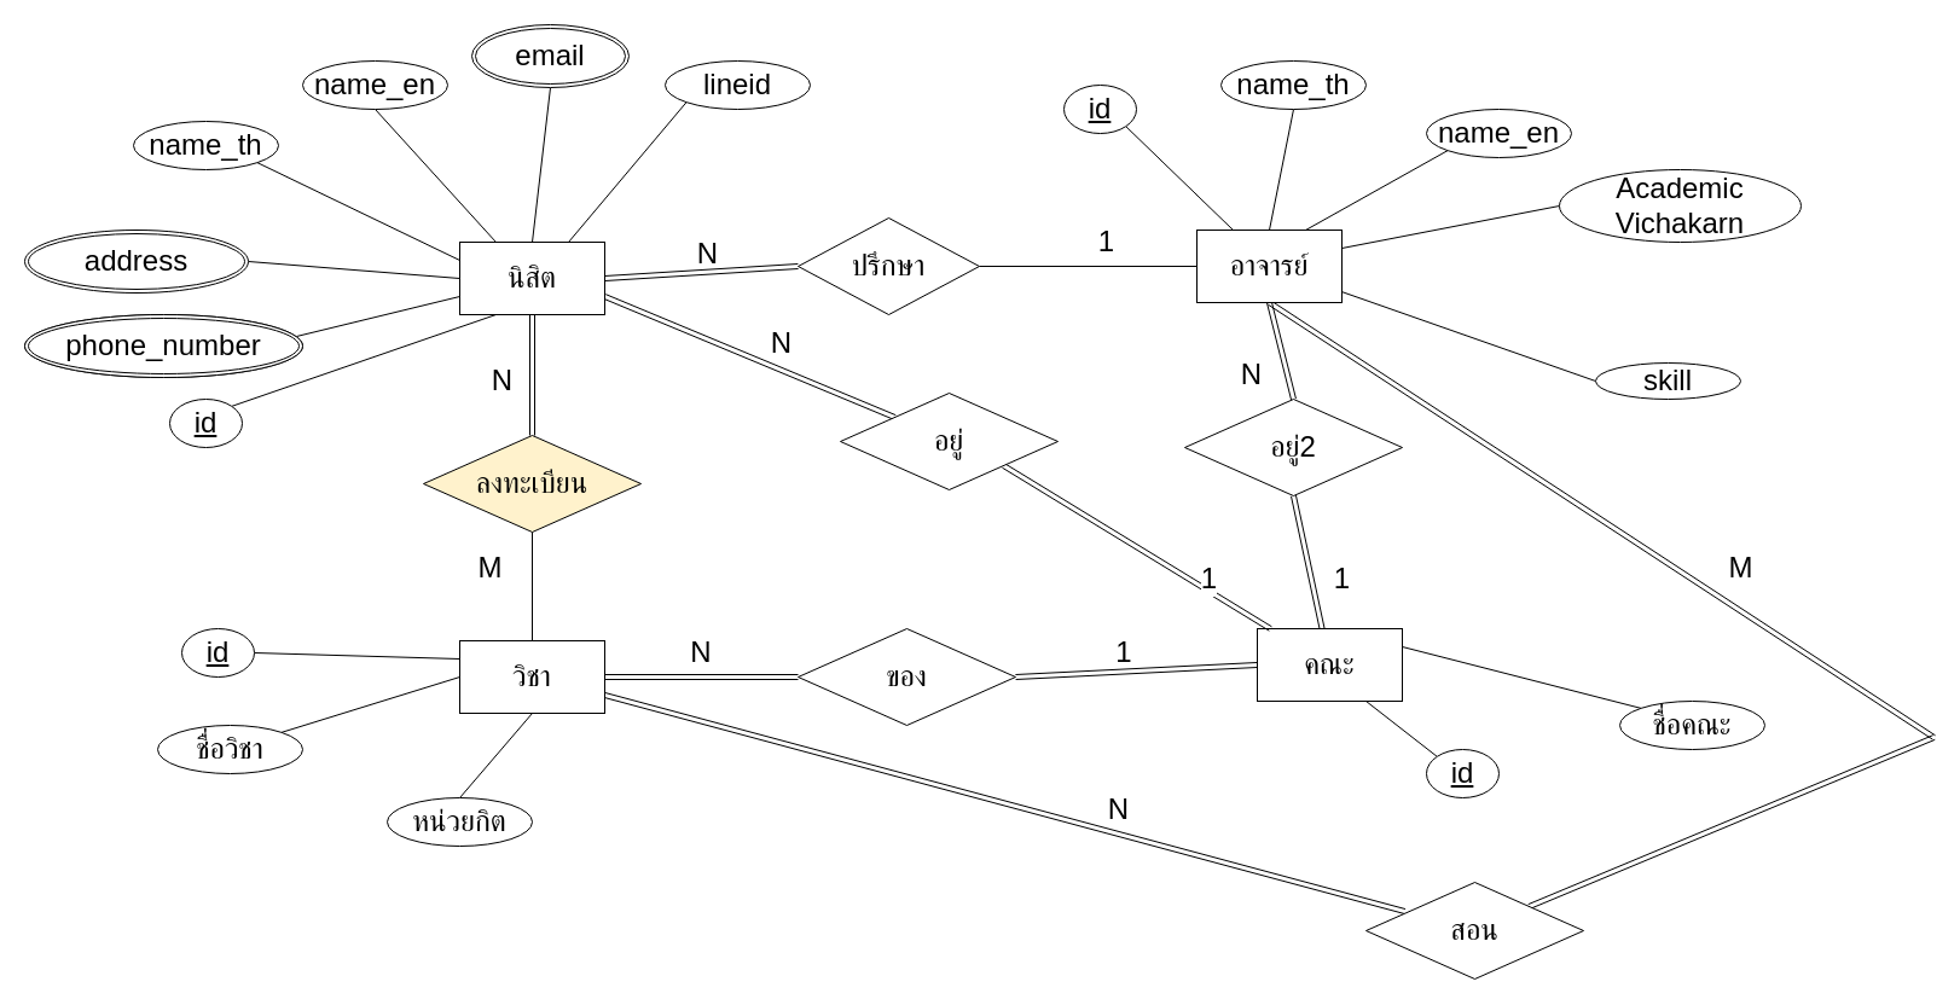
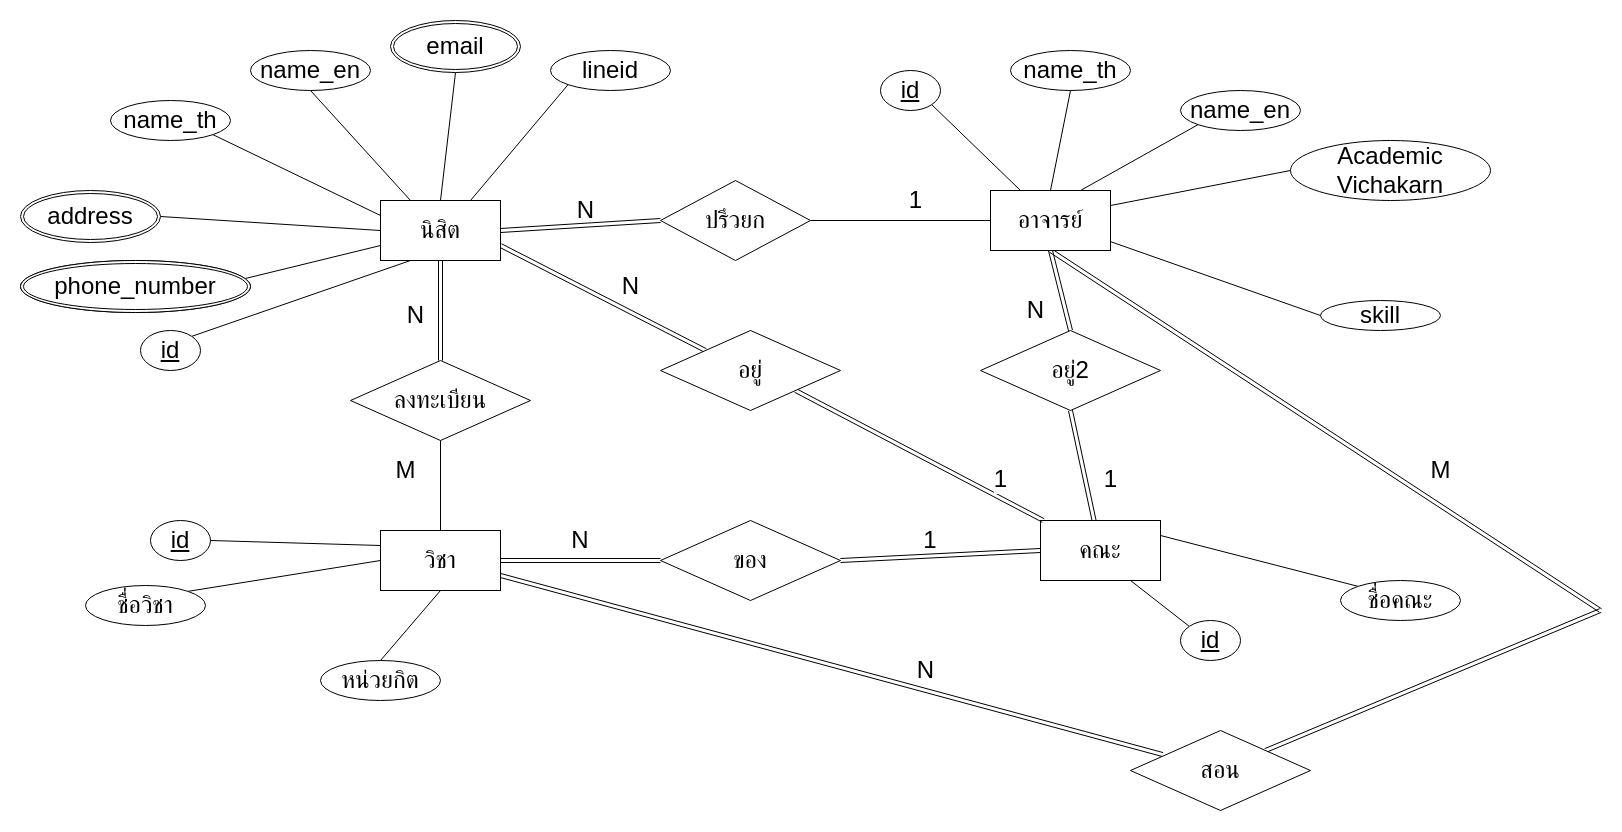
  <mxCell id="0" />
  <mxCell id="1" parent="0" />
  <mxCell id="2" style="edgeStyle=none;rounded=0;orthogonalLoop=1;jettySize=auto;html=1;exitX=1;exitY=0.5;exitDx=0;exitDy=0;entryX=0;entryY=0.5;entryDx=0;entryDy=0;endArrow=none;endFill=0;shape=link;" edge="1" parent="1" source="7" target="42"><mxGeometry relative="1" as="geometry" /></mxCell>
  <mxCell id="3" style="edgeStyle=none;rounded=0;orthogonalLoop=1;jettySize=auto;html=1;exitX=0.25;exitY=1;exitDx=0;exitDy=0;entryX=1;entryY=0;entryDx=0;entryDy=0;endArrow=none;endFill=0;" edge="1" parent="1" source="7" target="46"><mxGeometry relative="1" as="geometry" /></mxCell>
  <mxCell id="4" style="edgeStyle=none;rounded=0;orthogonalLoop=1;jettySize=auto;html=1;exitX=0.5;exitY=1;exitDx=0;exitDy=0;entryX=0.5;entryY=0;entryDx=0;entryDy=0;endArrow=none;endFill=0;shape=link;" edge="1" parent="1" source="7" target="53"><mxGeometry relative="1" as="geometry" /></mxCell>
  <mxCell id="5" style="edgeStyle=none;rounded=0;orthogonalLoop=1;jettySize=auto;html=1;exitX=1;exitY=0.75;exitDx=0;exitDy=0;entryX=0;entryY=0;entryDx=0;entryDy=0;endArrow=none;endFill=0;shape=link;" edge="1" parent="1" source="7" target="57"><mxGeometry relative="1" as="geometry" /></mxCell>
  <mxCell id="6" value="&lt;font style=&quot;font-size: 24px&quot;&gt;N&lt;/font&gt;" style="text;html=1;align=center;verticalAlign=middle;resizable=0;points=[];labelBackgroundColor=#ffffff;" vertex="1" connectable="0" parent="5"><mxGeometry x="-0.13" y="4" relative="1" as="geometry"><mxPoint x="39.17" y="-1.03" as="offset" /></mxGeometry></mxCell>
  <mxCell id="7" value="&lt;font style=&quot;font-size: 24px&quot;&gt;นิสิต&lt;/font&gt;" style="rounded=0;whiteSpace=wrap;html=1;" vertex="1" parent="1"><mxGeometry x="380" y="200" width="120" height="60" as="geometry" /></mxCell>
  <mxCell id="8" style="edgeStyle=none;rounded=0;orthogonalLoop=1;jettySize=auto;html=1;exitX=0.5;exitY=1;exitDx=0;exitDy=0;endArrow=none;endFill=0;shape=link;" edge="1" parent="1" source="10"><mxGeometry relative="1" as="geometry"><mxPoint x="1600" y="610" as="targetPoint" /></mxGeometry></mxCell>
  <mxCell id="9" style="edgeStyle=none;rounded=0;orthogonalLoop=1;jettySize=auto;html=1;exitX=0.5;exitY=1;exitDx=0;exitDy=0;entryX=0.5;entryY=0;entryDx=0;entryDy=0;endArrow=none;endFill=0;shape=link;" edge="1" parent="1" source="10" target="69"><mxGeometry relative="1" as="geometry" /></mxCell>
  <mxCell id="10" value="&lt;span style=&quot;font-size: 24px&quot;&gt;อาจารย์&lt;/span&gt;" style="rounded=0;whiteSpace=wrap;html=1;" vertex="1" parent="1"><mxGeometry x="990" y="190" width="120" height="60" as="geometry" /></mxCell>
  <mxCell id="11" style="edgeStyle=none;rounded=0;orthogonalLoop=1;jettySize=auto;html=1;exitX=0.5;exitY=1;exitDx=0;exitDy=0;entryX=0.5;entryY=0;entryDx=0;entryDy=0;endArrow=none;endFill=0;" edge="1" parent="1" source="13" target="45"><mxGeometry relative="1" as="geometry" /></mxCell>
  <mxCell id="12" style="edgeStyle=none;rounded=0;orthogonalLoop=1;jettySize=auto;html=1;exitX=1;exitY=0.75;exitDx=0;exitDy=0;entryX=0.178;entryY=0.3;entryDx=0;entryDy=0;entryPerimeter=0;endArrow=none;endFill=0;shape=link;" edge="1" parent="1" source="13" target="65"><mxGeometry relative="1" as="geometry" /></mxCell>
  <mxCell id="13" value="&lt;font style=&quot;font-size: 24px&quot;&gt;วิชา&lt;/font&gt;" style="rounded=0;whiteSpace=wrap;html=1;" vertex="1" parent="1"><mxGeometry x="380" y="530" width="120" height="60" as="geometry" /></mxCell>
  <mxCell id="14" style="edgeStyle=none;rounded=0;orthogonalLoop=1;jettySize=auto;html=1;exitX=0.75;exitY=1;exitDx=0;exitDy=0;entryX=0;entryY=0;entryDx=0;entryDy=0;endArrow=none;endFill=0;" edge="1" parent="1" source="15" target="49"><mxGeometry relative="1" as="geometry" /></mxCell>
  <mxCell id="15" value="&lt;font style=&quot;font-size: 24px&quot;&gt;คณะ&lt;/font&gt;" style="rounded=0;whiteSpace=wrap;html=1;" vertex="1" parent="1"><mxGeometry x="1040" y="520" width="120" height="60" as="geometry" /></mxCell>
  <mxCell id="16" style="rounded=0;orthogonalLoop=1;jettySize=auto;html=1;exitX=1;exitY=1;exitDx=0;exitDy=0;entryX=0;entryY=0.25;entryDx=0;entryDy=0;endArrow=none;endFill=0;" edge="1" parent="1" source="17" target="7"><mxGeometry relative="1" as="geometry" /></mxCell>
  <mxCell id="17" value="&lt;font style=&quot;font-size: 24px&quot;&gt;name_th&lt;/font&gt;" style="ellipse;whiteSpace=wrap;html=1;" vertex="1" parent="1"><mxGeometry x="110" y="100" width="120" height="40" as="geometry" /></mxCell>
  <mxCell id="18" style="edgeStyle=none;rounded=0;orthogonalLoop=1;jettySize=auto;html=1;exitX=0.5;exitY=1;exitDx=0;exitDy=0;entryX=0.25;entryY=0;entryDx=0;entryDy=0;endArrow=none;endFill=0;" edge="1" parent="1" source="19" target="7"><mxGeometry relative="1" as="geometry" /></mxCell>
  <mxCell id="19" value="&lt;font style=&quot;font-size: 24px&quot;&gt;name_en&lt;/font&gt;" style="ellipse;whiteSpace=wrap;html=1;" vertex="1" parent="1"><mxGeometry x="250" y="50" width="120" height="40" as="geometry" /></mxCell>
  <mxCell id="20" style="edgeStyle=none;rounded=0;orthogonalLoop=1;jettySize=auto;html=1;exitX=1;exitY=0.5;exitDx=0;exitDy=0;entryX=0;entryY=0.5;entryDx=0;entryDy=0;endArrow=none;endFill=0;" edge="1" parent="1" source="28" target="7"><mxGeometry relative="1" as="geometry"><mxPoint x="170" y="220" as="sourcePoint" /></mxGeometry></mxCell>
  <mxCell id="21" style="edgeStyle=none;rounded=0;orthogonalLoop=1;jettySize=auto;html=1;exitX=0.978;exitY=0.346;exitDx=0;exitDy=0;entryX=0;entryY=0.75;entryDx=0;entryDy=0;endArrow=none;endFill=0;exitPerimeter=0;" edge="1" parent="1" source="26" target="7"><mxGeometry relative="1" as="geometry"><mxPoint x="250" y="275" as="sourcePoint" /></mxGeometry></mxCell>
  <mxCell id="22" style="edgeStyle=none;rounded=0;orthogonalLoop=1;jettySize=auto;html=1;exitX=0.5;exitY=1;exitDx=0;exitDy=0;entryX=0.5;entryY=0;entryDx=0;entryDy=0;endArrow=none;endFill=0;" edge="1" parent="1" source="25" target="7"><mxGeometry relative="1" as="geometry"><mxPoint x="460" y="70" as="sourcePoint" /></mxGeometry></mxCell>
  <mxCell id="23" style="edgeStyle=none;rounded=0;orthogonalLoop=1;jettySize=auto;html=1;exitX=0;exitY=1;exitDx=0;exitDy=0;entryX=0.75;entryY=0;entryDx=0;entryDy=0;endArrow=none;endFill=0;" edge="1" parent="1" source="24" target="7"><mxGeometry relative="1" as="geometry" /></mxCell>
  <mxCell id="24" value="&lt;font style=&quot;font-size: 24px&quot;&gt;lineid&lt;/font&gt;" style="ellipse;whiteSpace=wrap;html=1;" vertex="1" parent="1"><mxGeometry x="550" y="50" width="120" height="40" as="geometry" /></mxCell>
  <mxCell id="25" value="&lt;span style=&quot;font-size: 24px&quot;&gt;email&lt;/span&gt;" style="ellipse;shape=doubleEllipse;margin=3;whiteSpace=wrap;html=1;align=center;" vertex="1" parent="1"><mxGeometry x="390" y="20" width="130" height="52" as="geometry" /></mxCell>
  <mxCell id="26" value="&lt;span style=&quot;font-size: 24px&quot;&gt;phone_number&lt;/span&gt;" style="ellipse;shape=doubleEllipse;margin=3;whiteSpace=wrap;html=1;align=center;" vertex="1" parent="1"><mxGeometry x="20" y="260" width="230" height="52" as="geometry" /></mxCell>
  <mxCell id="27" value="&lt;span style=&quot;font-size: 24px&quot;&gt;phone_number&lt;/span&gt;" style="ellipse;shape=doubleEllipse;margin=3;whiteSpace=wrap;html=1;align=center;" vertex="1" parent="1"><mxGeometry x="20" y="260" width="230" height="52" as="geometry" /></mxCell>
- <mxCell id="28" value="&lt;span style=&quot;font-size: 24px&quot;&gt;address&lt;/span&gt;" style="ellipse;shape=doubleEllipse;margin=3;whiteSpace=wrap;html=1;align=center;" vertex="1" parent="1"><mxGeometry x="20" y="190" width="185" height="52" as="geometry" /></mxCell>
+ <mxCell id="28" value="&lt;span style=&quot;font-size: 24px&quot;&gt;address&lt;/span&gt;" style="ellipse;shape=doubleEllipse;margin=3;whiteSpace=wrap;html=1;align=center;" vertex="1" parent="1"><mxGeometry x="20" y="190" width="140" height="52" as="geometry" /></mxCell>
  <mxCell id="29" style="edgeStyle=none;rounded=0;orthogonalLoop=1;jettySize=auto;html=1;exitX=0.5;exitY=1;exitDx=0;exitDy=0;entryX=0.5;entryY=0;entryDx=0;entryDy=0;endArrow=none;endFill=0;" edge="1" parent="1" source="30" target="10"><mxGeometry relative="1" as="geometry" /></mxCell>
  <mxCell id="30" value="&lt;font style=&quot;font-size: 24px&quot;&gt;name_th&lt;/font&gt;" style="ellipse;whiteSpace=wrap;html=1;" vertex="1" parent="1"><mxGeometry x="1010" y="50" width="120" height="40" as="geometry" /></mxCell>
  <mxCell id="31" style="edgeStyle=none;rounded=0;orthogonalLoop=1;jettySize=auto;html=1;exitX=0;exitY=1;exitDx=0;exitDy=0;entryX=0.75;entryY=0;entryDx=0;entryDy=0;endArrow=none;endFill=0;" edge="1" parent="1" source="32" target="10"><mxGeometry relative="1" as="geometry" /></mxCell>
  <mxCell id="32" value="&lt;font style=&quot;font-size: 24px&quot;&gt;name_en&lt;/font&gt;" style="ellipse;whiteSpace=wrap;html=1;" vertex="1" parent="1"><mxGeometry x="1180" y="90" width="120" height="40" as="geometry" /></mxCell>
  <mxCell id="33" style="edgeStyle=none;rounded=0;orthogonalLoop=1;jettySize=auto;html=1;exitX=0;exitY=0.5;exitDx=0;exitDy=0;entryX=1;entryY=0.25;entryDx=0;entryDy=0;endArrow=none;endFill=0;" edge="1" parent="1" source="34" target="10"><mxGeometry relative="1" as="geometry" /></mxCell>
  <mxCell id="34" value="&lt;font style=&quot;font-size: 24px&quot;&gt;Academic Vichakarn&lt;/font&gt;" style="ellipse;whiteSpace=wrap;html=1;" vertex="1" parent="1"><mxGeometry x="1290" y="140" width="200" height="60" as="geometry" /></mxCell>
  <mxCell id="35" style="edgeStyle=none;rounded=0;orthogonalLoop=1;jettySize=auto;html=1;exitX=0;exitY=0.5;exitDx=0;exitDy=0;endArrow=none;endFill=0;" edge="1" parent="1" source="36" target="10"><mxGeometry relative="1" as="geometry" /></mxCell>
  <mxCell id="36" value="&lt;span style=&quot;font-size: 24px&quot;&gt;skill&lt;/span&gt;" style="ellipse;whiteSpace=wrap;html=1;" vertex="1" parent="1"><mxGeometry x="1320" y="300" width="120" height="30" as="geometry" /></mxCell>
  <mxCell id="37" style="edgeStyle=none;rounded=0;orthogonalLoop=1;jettySize=auto;html=1;exitX=1;exitY=0;exitDx=0;exitDy=0;entryX=0;entryY=0.5;entryDx=0;entryDy=0;endArrow=none;endFill=0;" edge="1" parent="1" source="38" target="13"><mxGeometry relative="1" as="geometry" /></mxCell>
- <mxCell id="38" value="&lt;span style=&quot;font-size: 24px&quot;&gt;ชื่อวิชา&lt;/span&gt;" style="ellipse;whiteSpace=wrap;html=1;" vertex="1" parent="1"><mxGeometry x="130" y="600" width="120" height="40" as="geometry" /></mxCell>
+ <mxCell id="38" value="&lt;span style=&quot;font-size: 24px&quot;&gt;ชื่อวิชา&lt;/span&gt;" style="ellipse;whiteSpace=wrap;html=1;" vertex="1" parent="1"><mxGeometry x="85" y="585" width="120" height="40" as="geometry" /></mxCell>
  <mxCell id="39" style="edgeStyle=none;rounded=0;orthogonalLoop=1;jettySize=auto;html=1;exitX=0;exitY=0;exitDx=0;exitDy=0;entryX=1;entryY=0.25;entryDx=0;entryDy=0;endArrow=none;endFill=0;" edge="1" parent="1" source="40" target="15"><mxGeometry relative="1" as="geometry" /></mxCell>
  <mxCell id="40" value="&lt;span style=&quot;font-size: 24px&quot;&gt;ชื่อคณะ&lt;/span&gt;" style="ellipse;whiteSpace=wrap;html=1;" vertex="1" parent="1"><mxGeometry x="1340" y="580" width="120" height="40" as="geometry" /></mxCell>
  <mxCell id="41" style="edgeStyle=none;rounded=0;orthogonalLoop=1;jettySize=auto;html=1;exitX=1;exitY=0.5;exitDx=0;exitDy=0;entryX=0;entryY=0.5;entryDx=0;entryDy=0;endArrow=none;endFill=0;" edge="1" parent="1" source="42" target="10"><mxGeometry relative="1" as="geometry" /></mxCell>
- <mxCell id="42" value="&lt;font style=&quot;font-size: 24px&quot;&gt;ปรึกษา&lt;/font&gt;" style="rhombus;whiteSpace=wrap;html=1;" vertex="1" parent="1"><mxGeometry x="660" y="180" width="150" height="80" as="geometry" /></mxCell>
+ <mxCell id="42" value="&lt;font style=&quot;font-size: 24px&quot;&gt;ปรึวยก&lt;/font&gt;" style="rhombus;whiteSpace=wrap;html=1;" vertex="1" parent="1"><mxGeometry x="660" y="180" width="150" height="80" as="geometry" /></mxCell>
  <mxCell id="43" value="&lt;font style=&quot;font-size: 24px&quot;&gt;1&lt;/font&gt;" style="text;html=1;align=center;verticalAlign=middle;resizable=0;points=[];autosize=1;" vertex="1" parent="1"><mxGeometry x="900" y="190" width="30" height="20" as="geometry" /></mxCell>
  <mxCell id="44" value="&lt;font style=&quot;font-size: 24px&quot;&gt;N&lt;/font&gt;" style="text;html=1;align=center;verticalAlign=middle;resizable=0;points=[];autosize=1;" vertex="1" parent="1"><mxGeometry x="570" y="200" width="30" height="20" as="geometry" /></mxCell>
  <mxCell id="45" value="&lt;span style=&quot;font-size: 24px&quot;&gt;หน่วยกิต&lt;/span&gt;" style="ellipse;whiteSpace=wrap;html=1;" vertex="1" parent="1"><mxGeometry x="320" y="660" width="120" height="40" as="geometry" /></mxCell>
  <mxCell id="46" value="&lt;font style=&quot;font-size: 24px&quot;&gt;&lt;u&gt;id&lt;/u&gt;&lt;/font&gt;" style="ellipse;whiteSpace=wrap;html=1;" vertex="1" parent="1"><mxGeometry x="140" y="330" width="60" height="40" as="geometry" /></mxCell>
  <mxCell id="47" style="edgeStyle=none;rounded=0;orthogonalLoop=1;jettySize=auto;html=1;exitX=1;exitY=0.5;exitDx=0;exitDy=0;entryX=0;entryY=0.25;entryDx=0;entryDy=0;endArrow=none;endFill=0;" edge="1" parent="1" source="48" target="13"><mxGeometry relative="1" as="geometry" /></mxCell>
  <mxCell id="48" value="&lt;font style=&quot;font-size: 24px&quot;&gt;&lt;u&gt;id&lt;/u&gt;&lt;/font&gt;" style="ellipse;whiteSpace=wrap;html=1;" vertex="1" parent="1"><mxGeometry x="150" y="520" width="60" height="40" as="geometry" /></mxCell>
  <mxCell id="49" value="&lt;font style=&quot;font-size: 24px&quot;&gt;&lt;u&gt;id&lt;/u&gt;&lt;/font&gt;" style="ellipse;whiteSpace=wrap;html=1;" vertex="1" parent="1"><mxGeometry x="1180" y="620" width="60" height="40" as="geometry" /></mxCell>
  <mxCell id="50" style="edgeStyle=none;rounded=0;orthogonalLoop=1;jettySize=auto;html=1;exitX=1;exitY=1;exitDx=0;exitDy=0;entryX=0.25;entryY=0;entryDx=0;entryDy=0;endArrow=none;endFill=0;" edge="1" parent="1" source="51" target="10"><mxGeometry relative="1" as="geometry" /></mxCell>
  <mxCell id="51" value="&lt;font style=&quot;font-size: 24px&quot;&gt;&lt;u&gt;id&lt;/u&gt;&lt;/font&gt;" style="ellipse;whiteSpace=wrap;html=1;" vertex="1" parent="1"><mxGeometry x="880" y="70" width="60" height="40" as="geometry" /></mxCell>
  <mxCell id="52" style="edgeStyle=none;rounded=0;orthogonalLoop=1;jettySize=auto;html=1;exitX=0.5;exitY=1;exitDx=0;exitDy=0;entryX=0.5;entryY=0;entryDx=0;entryDy=0;endArrow=none;endFill=0;" edge="1" parent="1" source="53" target="13"><mxGeometry relative="1" as="geometry" /></mxCell>
- <mxCell id="53" value="&lt;span style=&quot;font-size: 24px&quot;&gt;ลงทะเบียน&lt;/span&gt;" style="rhombus;whiteSpace=wrap;html=1;fillColor=#fff2cc;" vertex="1" parent="1"><mxGeometry x="350" y="360" width="180" height="80" as="geometry" /></mxCell>
+ <mxCell id="53" value="&lt;span style=&quot;font-size: 24px&quot;&gt;ลงทะเบียน&lt;/span&gt;" style="rhombus;whiteSpace=wrap;html=1;" vertex="1" parent="1"><mxGeometry x="350" y="360" width="180" height="80" as="geometry" /></mxCell>
  <mxCell id="54" value="&lt;font style=&quot;font-size: 24px&quot;&gt;N&lt;/font&gt;" style="text;html=1;align=center;verticalAlign=middle;resizable=0;points=[];autosize=1;" vertex="1" parent="1"><mxGeometry x="400" y="305" width="30" height="20" as="geometry" /></mxCell>
  <mxCell id="55" value="&lt;span style=&quot;font-size: 24px&quot;&gt;M&lt;/span&gt;" style="text;html=1;align=center;verticalAlign=middle;resizable=0;points=[];autosize=1;" vertex="1" parent="1"><mxGeometry x="385" y="460" width="40" height="20" as="geometry" /></mxCell>
  <mxCell id="56" style="edgeStyle=none;rounded=0;orthogonalLoop=1;jettySize=auto;html=1;exitX=1;exitY=1;exitDx=0;exitDy=0;endArrow=none;endFill=0;shape=link;" edge="1" parent="1" source="57" target="15"><mxGeometry relative="1" as="geometry" /></mxCell>
- <mxCell id="57" value="&lt;span style=&quot;font-size: 24px&quot;&gt;อยู่&lt;/span&gt;" style="rhombus;whiteSpace=wrap;html=1;" vertex="1" parent="1"><mxGeometry x="695" y="325" width="180" height="80" as="geometry" /></mxCell>
+ <mxCell id="57" value="&lt;span style=&quot;font-size: 24px&quot;&gt;อยู่&lt;/span&gt;" style="rhombus;whiteSpace=wrap;html=1;" vertex="1" parent="1"><mxGeometry x="660" y="330" width="180" height="80" as="geometry" /></mxCell>
  <mxCell id="58" value="&lt;font style=&quot;font-size: 24px&quot;&gt;1&lt;/font&gt;" style="text;html=1;align=center;verticalAlign=middle;resizable=0;points=[];labelBackgroundColor=#ffffff;" vertex="1" connectable="0" parent="1"><mxGeometry x="959.998" y="479.997" as="geometry"><mxPoint x="39.17" y="-1.03" as="offset" /></mxGeometry></mxCell>
  <mxCell id="59" style="edgeStyle=none;rounded=0;orthogonalLoop=1;jettySize=auto;html=1;exitX=0;exitY=0.5;exitDx=0;exitDy=0;endArrow=none;endFill=0;shape=link;" edge="1" parent="1" source="61" target="13"><mxGeometry relative="1" as="geometry" /></mxCell>
  <mxCell id="60" style="edgeStyle=none;rounded=0;orthogonalLoop=1;jettySize=auto;html=1;exitX=1;exitY=0.5;exitDx=0;exitDy=0;entryX=0;entryY=0.5;entryDx=0;entryDy=0;endArrow=none;endFill=0;shape=link;" edge="1" parent="1" source="61" target="15"><mxGeometry relative="1" as="geometry" /></mxCell>
  <mxCell id="61" value="&lt;span style=&quot;font-size: 24px&quot;&gt;ของ&lt;/span&gt;" style="rhombus;whiteSpace=wrap;html=1;" vertex="1" parent="1"><mxGeometry x="660" y="520" width="180" height="80" as="geometry" /></mxCell>
  <mxCell id="62" value="&lt;font style=&quot;font-size: 24px&quot;&gt;N&lt;/font&gt;" style="text;html=1;strokeColor=none;fillColor=none;align=center;verticalAlign=middle;whiteSpace=wrap;rounded=0;" vertex="1" parent="1"><mxGeometry x="560" y="530" width="40" height="20" as="geometry" /></mxCell>
  <mxCell id="63" value="&lt;font style=&quot;font-size: 24px&quot;&gt;1&lt;/font&gt;" style="text;html=1;strokeColor=none;fillColor=none;align=center;verticalAlign=middle;whiteSpace=wrap;rounded=0;" vertex="1" parent="1"><mxGeometry x="910" y="530" width="40" height="20" as="geometry" /></mxCell>
  <mxCell id="64" style="edgeStyle=none;rounded=0;orthogonalLoop=1;jettySize=auto;html=1;exitX=1;exitY=0;exitDx=0;exitDy=0;endArrow=none;endFill=0;shape=link;" edge="1" parent="1" source="65"><mxGeometry relative="1" as="geometry"><mxPoint x="1600" y="610" as="targetPoint" /></mxGeometry></mxCell>
  <mxCell id="65" value="&lt;span style=&quot;font-size: 24px&quot;&gt;สอน&lt;/span&gt;" style="rhombus;whiteSpace=wrap;html=1;" vertex="1" parent="1"><mxGeometry x="1130" y="730" width="180" height="80" as="geometry" /></mxCell>
  <mxCell id="66" value="&lt;font style=&quot;font-size: 24px&quot;&gt;N&lt;/font&gt;" style="text;html=1;align=center;verticalAlign=middle;resizable=0;points=[];autosize=1;" vertex="1" parent="1"><mxGeometry x="910" y="660" width="30" height="20" as="geometry" /></mxCell>
  <mxCell id="67" value="&lt;span style=&quot;font-size: 24px&quot;&gt;M&lt;/span&gt;" style="text;html=1;align=center;verticalAlign=middle;resizable=0;points=[];autosize=1;" vertex="1" parent="1"><mxGeometry x="1420" y="460" width="40" height="20" as="geometry" /></mxCell>
  <mxCell id="68" style="edgeStyle=none;rounded=0;orthogonalLoop=1;jettySize=auto;html=1;exitX=0.5;exitY=1;exitDx=0;exitDy=0;endArrow=none;endFill=0;shape=link;" edge="1" parent="1" source="69" target="15"><mxGeometry relative="1" as="geometry" /></mxCell>
  <mxCell id="69" value="&lt;span style=&quot;font-size: 24px&quot;&gt;อยู่2&lt;/span&gt;" style="rhombus;whiteSpace=wrap;html=1;" vertex="1" parent="1"><mxGeometry x="980" y="330" width="180" height="80" as="geometry" /></mxCell>
  <mxCell id="70" value="&lt;font style=&quot;font-size: 24px&quot;&gt;N&lt;/font&gt;" style="text;html=1;align=center;verticalAlign=middle;resizable=0;points=[];autosize=1;" vertex="1" parent="1"><mxGeometry x="1020" y="300" width="30" height="20" as="geometry" /></mxCell>
  <mxCell id="71" value="&lt;font style=&quot;font-size: 24px&quot;&gt;1&lt;/font&gt;" style="text;html=1;align=center;verticalAlign=middle;resizable=0;points=[];labelBackgroundColor=#ffffff;" vertex="1" connectable="0" parent="1"><mxGeometry x="1069.998" y="479.997" as="geometry"><mxPoint x="39.17" y="-1.03" as="offset" /></mxGeometry></mxCell>
